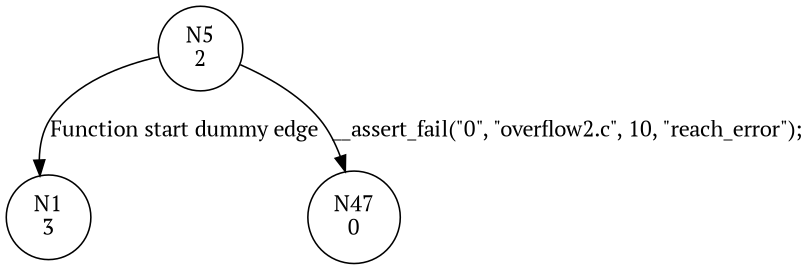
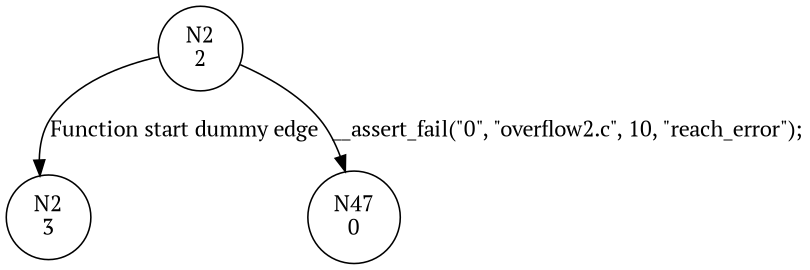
  digraph {
    fontname="PT Serif"
    node [fontname="PT Serif" shape=circle]
    edge [fontname="PT Serif"]
-   n1 [label="N1\n3"]
-   n2 [label="N5\n2"]
+   n1 [label="N2\n3"]
+   n2 [label="N2\n2"]
    n3 [label="N47\n0"]
    n2 -> n1 [label="Function start dummy edge"]
    n2 -> n3 [label="__assert_fail(\"0\", \"overflow2.c\", 10, \"reach_error\");"]
  }
